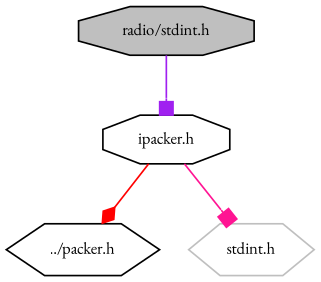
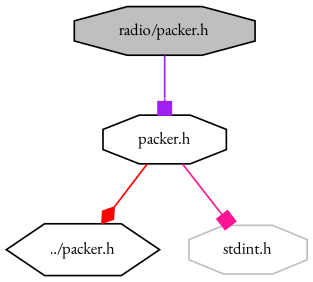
  digraph {
    fontname="EB Garamond"
    node [color=black fillcolor=white fontname="EB Garamond" fontsize=10 shape=octagon style=filled]
    edge [arrowhead=box fontname="EB Garamond" fontsize=10 labelfontname=Helvetica labelfontsize=10 style=solid]
-   n1 [fillcolor=grey75 fontcolor=black height=0.2 label="radio/stdint.h" width=0.4]
-   n2 [height=0.2 label="ipacker.h" width=0.4]
+   n1 [fillcolor=grey75 fontcolor=black height=0.2 label="radio/packer.h" width=0.4]
+   n2 [height=0.2 label="packer.h" width=0.4]
    n3 [height=0.2 label="../packer.h" shape=hexagon width=0.4]
-   n4 [color=grey75 height=0.2 label="stdint.h" shape=hexagon width=0.4]
+   n4 [color=grey75 height=0.2 label="stdint.h" width=0.4]
    n1 -> n2 [color=purple]
    n2 -> n3 [arrowhead=diamond color=red]
    n2 -> n4 [color=deeppink]
  }
